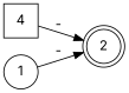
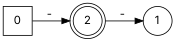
  digraph {
    fontname=Inter
    rankdir=LR
    node [fontname=Inter]
    edge [fontname=Inter]
-   0 [shape=square label=4]
+   0 [shape=square]
    2 [shape=doublecircle]
    1 [shape=circle]
    0 -> 2 [label="- "]
-   1 -> 2 [label="- "]
+   2 -> 1 [label="- "]
  }
